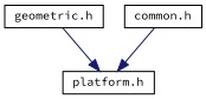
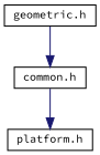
  digraph {
    fontname="Source Code Pro"
    node [color=black fillcolor=white fontname="Source Code Pro" fontsize=10 shape=record style=filled]
    edge [color=midnightblue fontname="Source Code Pro" fontsize=10 labelfontname=Helvetica labelfontsize=10 style=solid]
    n1 [height=0.2 label="geometric.h" width=0.4]
    n2 [height=0.2 label="common.h" width=0.4]
    n3 [height=0.2 label="platform.h" width=0.4]
-   n1 -> n3
+   n1 -> n2
    n2 -> n3
  }
